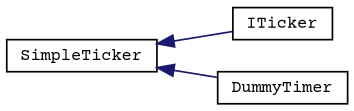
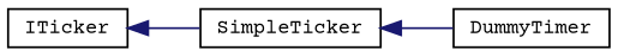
  digraph {
    fontname="Courier Prime"
    rankdir=LR
    node [color=black fillcolor=white fontname="Courier Prime" fontsize=10 shape=record style=filled]
    edge [color=midnightblue dir=back fontname="Courier Prime" fontsize=10 labelfontname=Helvetica labelfontsize=10 style=solid]
    n1 [height=0.2 label=ITicker width=0.4]
    n2 [height=0.2 label=SimpleTicker width=0.4]
    n3 [height=0.2 label=DummyTimer width=0.4]
-   n2 -> n1
+   n1 -> n2
    n2 -> n3
  }
